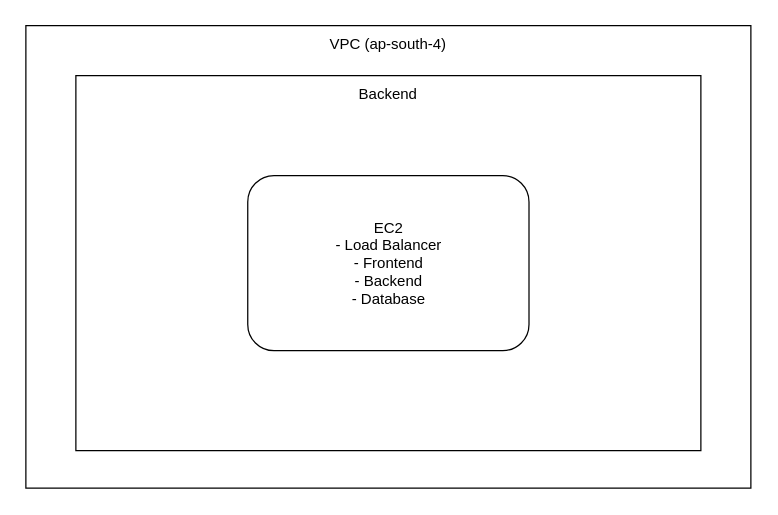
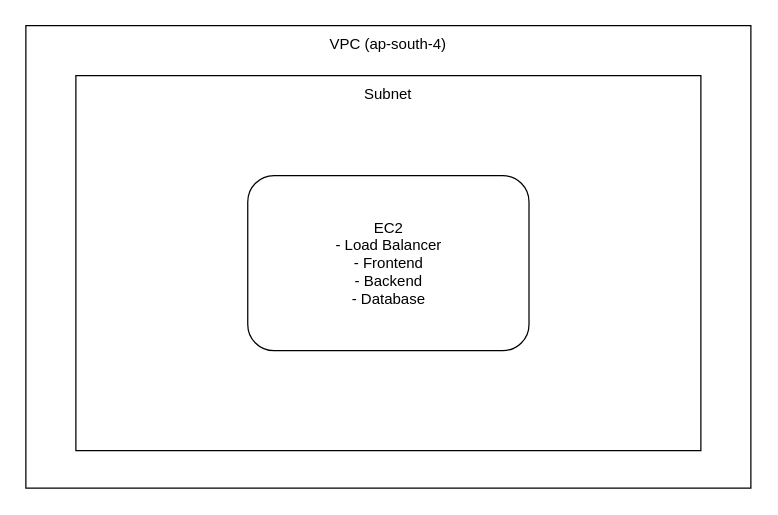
  <mxCell id="0" />
  <mxCell id="1" parent="0" />
  <mxCell id="2" value="" style="rounded=0;whiteSpace=wrap;html=1;" vertex="1" parent="1"><mxGeometry x="20" y="20" width="580" height="370" as="geometry" /></mxCell>
  <mxCell id="3" value="VPC (ap-south-4)" style="text;html=1;align=center;verticalAlign=middle;whiteSpace=wrap;rounded=0;" vertex="1" parent="1"><mxGeometry x="250" y="20" width="120" height="30" as="geometry" /></mxCell>
  <mxCell id="4" value="" style="rounded=0;whiteSpace=wrap;html=1;" vertex="1" parent="1"><mxGeometry x="60" y="60" width="500" height="300" as="geometry" /></mxCell>
- <mxCell id="5" value="Backend" style="text;html=1;align=center;verticalAlign=middle;whiteSpace=wrap;rounded=0;" vertex="1" parent="1"><mxGeometry x="250" y="60" width="120" height="30" as="geometry" /></mxCell>
+ <mxCell id="5" value="Subnet" style="text;html=1;align=center;verticalAlign=middle;whiteSpace=wrap;rounded=0;" vertex="1" parent="1"><mxGeometry x="250" y="60" width="120" height="30" as="geometry" /></mxCell>
  <mxCell id="6" value="EC2&lt;div&gt;- Load Balancer&lt;/div&gt;&lt;div&gt;- Frontend&lt;/div&gt;&lt;div&gt;- Backend&lt;/div&gt;&lt;div&gt;- Database&lt;/div&gt;" style="rounded=1;whiteSpace=wrap;html=1;" vertex="1" parent="1"><mxGeometry x="197.5" y="140" width="225" height="140" as="geometry" /></mxCell>
